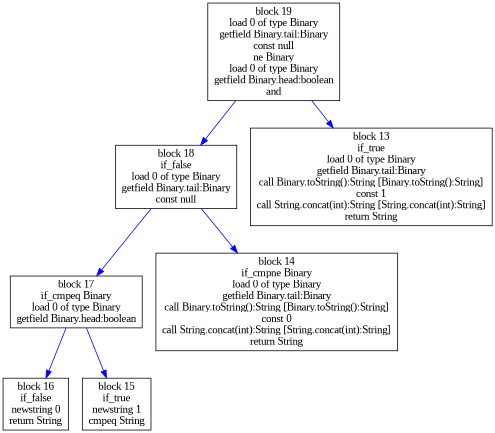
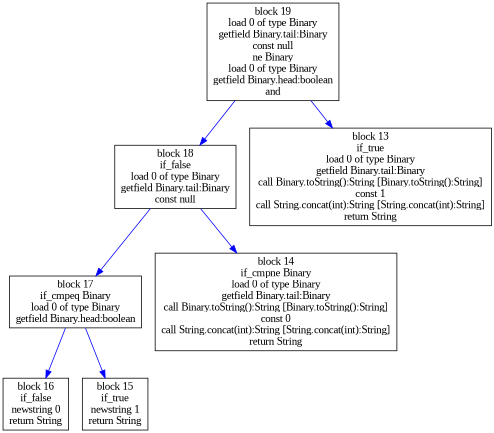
  digraph {
    fontname="Liberation Serif"
    node [shape=box fontname="Liberation Serif"]
    edge [color=blue fontsize=8 fontname="Liberation Serif"]
    n1 [label="block 19\nload 0 of type Binary\ngetfield Binary.tail:Binary\nconst null\nne Binary\nload 0 of type Binary\ngetfield Binary.head:boolean\nand"]
    n2 [label="block 18\nif_false\nload 0 of type Binary\ngetfield Binary.tail:Binary\nconst null"]
    n3 [label="block 13\nif_true\nload 0 of type Binary\ngetfield Binary.tail:Binary\ncall Binary.toString():String [Binary.toString():String]\nconst 1\ncall String.concat(int):String [String.concat(int):String]\nreturn String"]
    n4 [label="block 17\nif_cmpeq Binary\nload 0 of type Binary\ngetfield Binary.head:boolean"]
    n5 [label="block 14\nif_cmpne Binary\nload 0 of type Binary\ngetfield Binary.tail:Binary\ncall Binary.toString():String [Binary.toString():String]\nconst 0\ncall String.concat(int):String [String.concat(int):String]\nreturn String"]
    n6 [label="block 16\nif_false\nnewstring 0\nreturn String"]
-   n7 [label="block 15\nif_true\nnewstring 1\ncmpeq String"]
+   n7 [label="block 15\nif_true\nnewstring 1\nreturn String"]
    n1 -> n2
    n1 -> n3
    n2 -> n4
    n2 -> n5
    n4 -> n6
    n4 -> n7
  }
